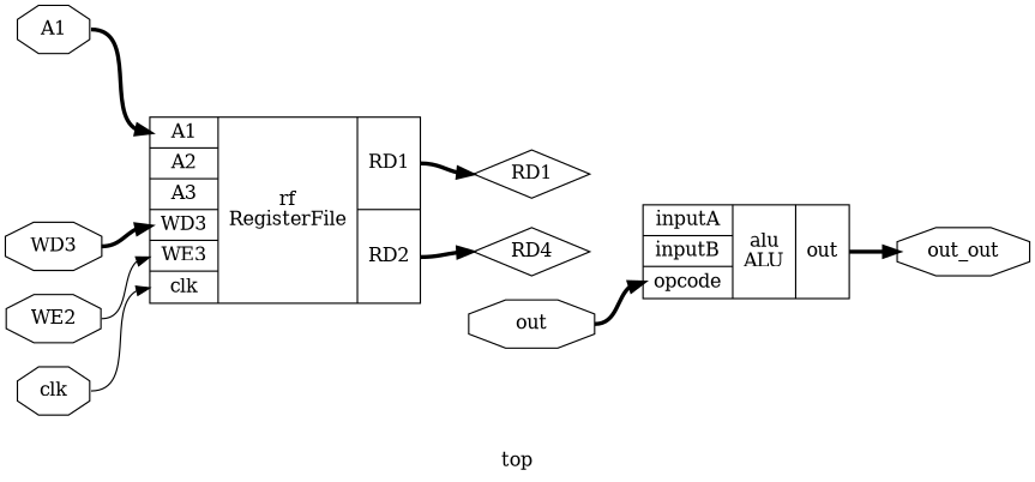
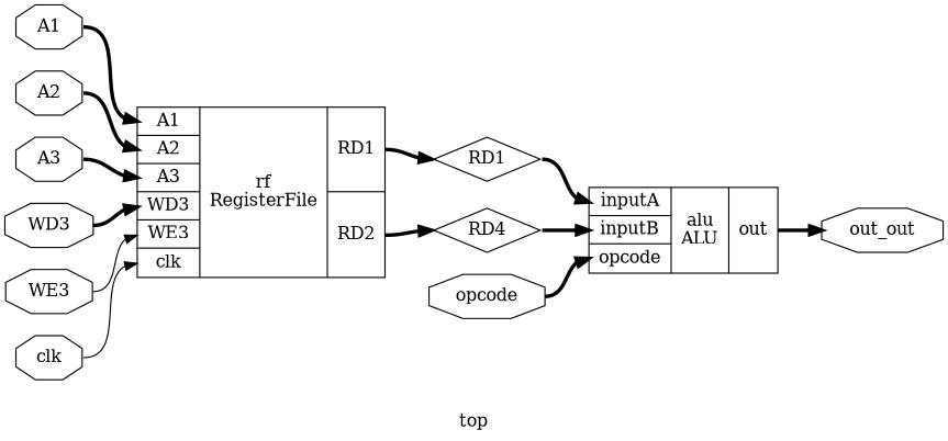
  digraph {
    label=top
    rankdir=LR
    remincross=true
    node [color=black fontcolor=black shape=octagon]
    edge [color=black fontcolor=black headport=w style="setlinewidth(3)" tailport=e]
    n1 [label=RD4 shape=diamond]
    n2 [label="{{<p11> inputA|<p12> inputB|<p4> opcode}|alu\nALU|{<p13> out}}" shape=record color="" fontcolor=""]
    n3 [label=out_out]
    n4 [label=RD1 shape=diamond]
-   n5 [label=out]
+   n5 [label=opcode]
    n6 [label=WD3]
    n7 [label="{{<p8> A1|<p7> A2|<p6> A3|<p5> WD3|<p9> WE3|<p10> clk}|rf\nRegisterFile|{<p2> RD1|<p1> RD2}}" shape=record color="" fontcolor=""]
+   n8 [label=A3]
+   n9 [label=A2]
    n10 [label=A1]
-   n11 [label=WE2]
+   n11 [label=WE3]
    n12 [label=clk]
+   n1 -> n2 [headport="p12:w"]
    n2 -> n3 [tailport="p13:e"]
+   n4 -> n2 [headport="p11:w"]
    n5 -> n2 [headport="p4:w"]
    n6 -> n7 [headport="p5:w"]
    n7 -> n1 [tailport="p1:e"]
    n7 -> n4 [tailport="p2:e"]
+   n8 -> n7 [headport="p6:w"]
+   n9 -> n7 [headport="p7:w"]
    n10 -> n7 [headport="p8:w"]
    n11 -> n7 [headport="p9:w" style=""]
    n12 -> n7 [headport="p10:w" style=""]
  }
